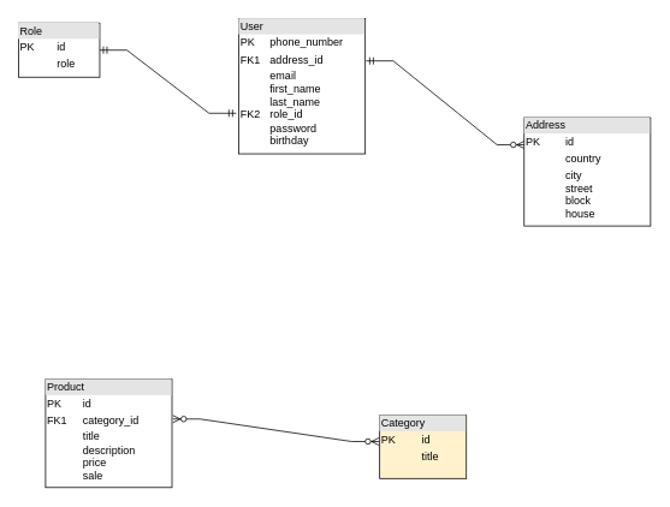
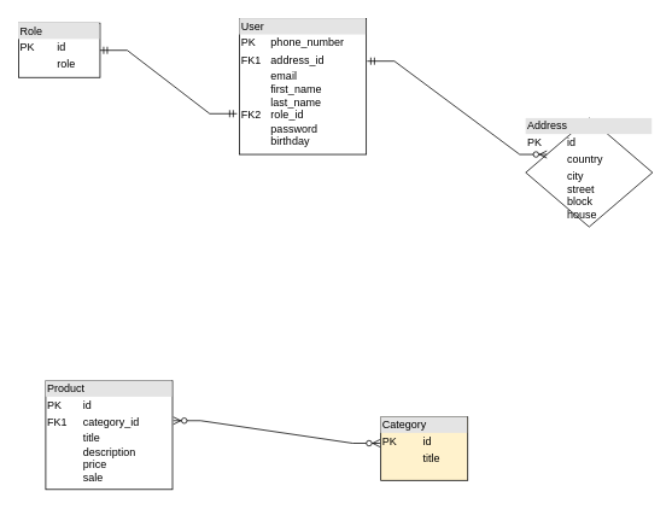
  <mxCell id="0" />
  <mxCell id="1" parent="0" />
  <mxCell id="2" value="&lt;div style=&quot;box-sizing:border-box;width:100%;background:#e4e4e4;padding:2px;&quot;&gt;User&lt;/div&gt;&lt;table style=&quot;width:100%;font-size:1em;&quot; cellpadding=&quot;2&quot; cellspacing=&quot;0&quot;&gt;&lt;tbody&gt;&lt;tr&gt;&lt;td&gt;PK&lt;/td&gt;&lt;td&gt;phone_number&lt;/td&gt;&lt;/tr&gt;&lt;tr&gt;&lt;td&gt;FK1&lt;/td&gt;&lt;td&gt;address_id&lt;/td&gt;&lt;/tr&gt;&lt;tr&gt;&lt;td&gt;FK2&lt;/td&gt;&lt;td&gt;email&lt;br&gt;first_name&lt;br&gt;last_name&lt;br&gt;role_id&lt;br&gt;password&lt;br&gt;birthday&lt;br&gt;&lt;br&gt;&lt;/td&gt;&lt;/tr&gt;&lt;/tbody&gt;&lt;/table&gt;" style="verticalAlign=top;align=left;overflow=fill;html=1;" vertex="1" parent="1"><mxGeometry x="264" y="20" width="140" height="150" as="geometry" /></mxCell>
- <mxCell id="3" value="&lt;div style=&quot;box-sizing:border-box;width:100%;background:#e4e4e4;padding:2px;&quot;&gt;Address&lt;/div&gt;&lt;table style=&quot;width:100%;font-size:1em;&quot; cellpadding=&quot;2&quot; cellspacing=&quot;0&quot;&gt;&lt;tbody&gt;&lt;tr&gt;&lt;td&gt;PK&lt;/td&gt;&lt;td&gt;id&lt;/td&gt;&lt;/tr&gt;&lt;tr&gt;&lt;td&gt;&lt;br&gt;&lt;/td&gt;&lt;td&gt;country&lt;br&gt;&lt;/td&gt;&lt;/tr&gt;&lt;tr&gt;&lt;td&gt;&lt;/td&gt;&lt;td&gt;city&lt;br&gt;street&lt;br&gt;block&lt;br&gt;house&lt;br&gt;&lt;br&gt;&lt;/td&gt;&lt;/tr&gt;&lt;tr&gt;&lt;td&gt;&lt;br&gt;&lt;/td&gt;&lt;td&gt;&lt;br&gt;&lt;/td&gt;&lt;/tr&gt;&lt;tr&gt;&lt;td&gt;&lt;br&gt;&lt;/td&gt;&lt;td&gt;&lt;br&gt;&lt;/td&gt;&lt;/tr&gt;&lt;/tbody&gt;&lt;/table&gt;" style="verticalAlign=top;align=left;overflow=fill;html=1;" vertex="1" parent="1"><mxGeometry x="580" y="130" width="140" height="120" as="geometry" /></mxCell>
+ <mxCell id="3" value="&lt;div style=&quot;box-sizing:border-box;width:100%;background:#e4e4e4;padding:2px;&quot;&gt;Address&lt;/div&gt;&lt;table style=&quot;width:100%;font-size:1em;&quot; cellpadding=&quot;2&quot; cellspacing=&quot;0&quot;&gt;&lt;tbody&gt;&lt;tr&gt;&lt;td&gt;PK&lt;/td&gt;&lt;td&gt;id&lt;/td&gt;&lt;/tr&gt;&lt;tr&gt;&lt;td&gt;&lt;br&gt;&lt;/td&gt;&lt;td&gt;country&lt;br&gt;&lt;/td&gt;&lt;/tr&gt;&lt;tr&gt;&lt;td&gt;&lt;/td&gt;&lt;td&gt;city&lt;br&gt;street&lt;br&gt;block&lt;br&gt;house&lt;br&gt;&lt;br&gt;&lt;/td&gt;&lt;/tr&gt;&lt;tr&gt;&lt;td&gt;&lt;br&gt;&lt;/td&gt;&lt;td&gt;&lt;br&gt;&lt;/td&gt;&lt;/tr&gt;&lt;tr&gt;&lt;td&gt;&lt;br&gt;&lt;/td&gt;&lt;td&gt;&lt;br&gt;&lt;/td&gt;&lt;/tr&gt;&lt;/tbody&gt;&lt;/table&gt;" style="rhombus;verticalAlign=top;align=left;overflow=fill;html=1;" vertex="1" parent="1"><mxGeometry x="580" y="130" width="140" height="120" as="geometry" /></mxCell>
  <mxCell id="4" value="&lt;div style=&quot;box-sizing:border-box;width:100%;background:#e4e4e4;padding:2px;&quot;&gt;Role&lt;/div&gt;&lt;table style=&quot;width:100%;font-size:1em;&quot; cellpadding=&quot;2&quot; cellspacing=&quot;0&quot;&gt;&lt;tbody&gt;&lt;tr&gt;&lt;td&gt;PK&lt;/td&gt;&lt;td&gt;id&lt;/td&gt;&lt;/tr&gt;&lt;tr&gt;&lt;td&gt;&lt;br&gt;&lt;/td&gt;&lt;td&gt;role&lt;/td&gt;&lt;/tr&gt;&lt;tr&gt;&lt;td&gt;&lt;/td&gt;&lt;td&gt;&lt;br&gt;&lt;/td&gt;&lt;/tr&gt;&lt;/tbody&gt;&lt;/table&gt;" style="verticalAlign=top;align=left;overflow=fill;html=1;" vertex="1" parent="1"><mxGeometry x="20" y="25" width="90" height="60" as="geometry" /></mxCell>
  <mxCell id="5" value="&lt;div style=&quot;box-sizing:border-box;width:100%;background:#e4e4e4;padding:2px;&quot;&gt;Product&lt;/div&gt;&lt;table style=&quot;width:100%;font-size:1em;&quot; cellpadding=&quot;2&quot; cellspacing=&quot;0&quot;&gt;&lt;tbody&gt;&lt;tr&gt;&lt;td&gt;PK&lt;/td&gt;&lt;td&gt;id&lt;/td&gt;&lt;/tr&gt;&lt;tr&gt;&lt;td&gt;FK1&lt;/td&gt;&lt;td&gt;category_id&lt;/td&gt;&lt;/tr&gt;&lt;tr&gt;&lt;td&gt;&lt;/td&gt;&lt;td&gt;title&lt;br&gt;description&lt;br&gt;price&lt;br&gt;sale&lt;/td&gt;&lt;/tr&gt;&lt;/tbody&gt;&lt;/table&gt;" style="verticalAlign=top;align=left;overflow=fill;html=1;" vertex="1" parent="1"><mxGeometry x="50" y="420" width="140" height="120" as="geometry" /></mxCell>
  <mxCell id="6" value="&lt;div style=&quot;box-sizing:border-box;width:100%;background:#e4e4e4;padding:2px;&quot;&gt;Category&lt;/div&gt;&lt;table style=&quot;width:100%;font-size:1em;&quot; cellpadding=&quot;2&quot; cellspacing=&quot;0&quot;&gt;&lt;tbody&gt;&lt;tr&gt;&lt;td&gt;PK&lt;/td&gt;&lt;td&gt;id&lt;/td&gt;&lt;/tr&gt;&lt;tr&gt;&lt;td&gt;&lt;br&gt;&lt;/td&gt;&lt;td&gt;title&lt;/td&gt;&lt;/tr&gt;&lt;tr&gt;&lt;td&gt;&lt;/td&gt;&lt;td&gt;&lt;br&gt;&lt;/td&gt;&lt;/tr&gt;&lt;/tbody&gt;&lt;/table&gt;" style="verticalAlign=top;align=left;overflow=fill;html=1;fillColor=#fff2cc;" vertex="1" parent="1"><mxGeometry x="420" y="460" width="96" height="70" as="geometry" /></mxCell>
  <mxCell id="7" value="" style="edgeStyle=entityRelationEdgeStyle;fontSize=12;html=1;endArrow=ERzeroToMany;startArrow=ERmandOne;rounded=0;exitX=1.007;exitY=0.313;exitDx=0;exitDy=0;exitPerimeter=0;entryX=0;entryY=0.25;entryDx=0;entryDy=0;" edge="1" parent="1" source="2" target="3"><mxGeometry width="100" height="100" relative="1" as="geometry"><mxPoint x="290" y="200" as="sourcePoint" /><mxPoint x="580" y="167" as="targetPoint" /></mxGeometry></mxCell>
  <mxCell id="8" value="" style="edgeStyle=entityRelationEdgeStyle;fontSize=12;html=1;endArrow=ERmandOne;startArrow=ERmandOne;rounded=0;exitX=1;exitY=0.5;exitDx=0;exitDy=0;entryX=-0.021;entryY=0.7;entryDx=0;entryDy=0;entryPerimeter=0;" edge="1" parent="1" source="4" target="2"><mxGeometry width="100" height="100" relative="1" as="geometry"><mxPoint x="280" y="290" as="sourcePoint" /><mxPoint x="380" y="190" as="targetPoint" /></mxGeometry></mxCell>
  <mxCell id="9" value="" style="edgeStyle=entityRelationEdgeStyle;fontSize=12;html=1;endArrow=ERzeroToMany;endFill=1;startArrow=ERzeroToMany;rounded=0;exitX=1.007;exitY=0.367;exitDx=0;exitDy=0;exitPerimeter=0;entryX=-0.01;entryY=0.414;entryDx=0;entryDy=0;entryPerimeter=0;" edge="1" parent="1" source="5" target="6"><mxGeometry width="100" height="100" relative="1" as="geometry"><mxPoint x="280" y="690" as="sourcePoint" /><mxPoint x="410" y="487" as="targetPoint" /></mxGeometry></mxCell>
